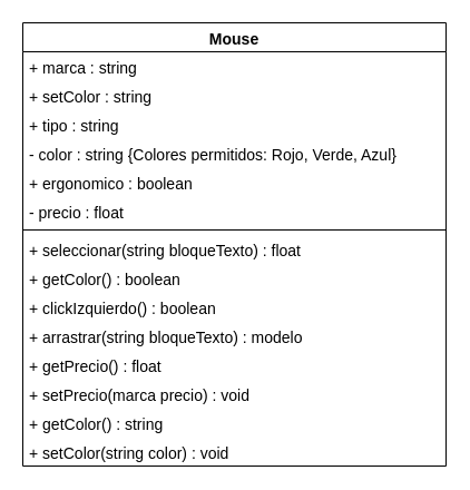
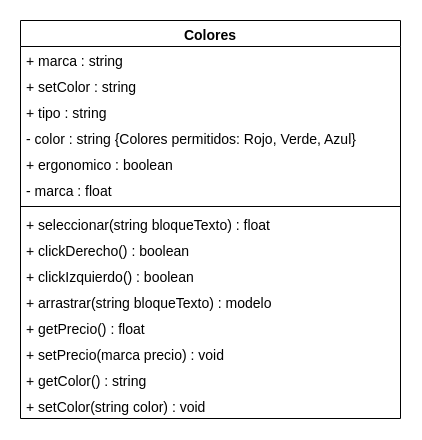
  <mxCell id="0" />
  <mxCell id="1" parent="0" />
- <mxCell id="2" value="Mouse" style="swimlane;fontStyle=1;align=center;verticalAlign=top;childLayout=stackLayout;horizontal=1;startSize=26;horizontalStack=0;resizeParent=1;resizeParentMax=0;resizeLast=0;collapsible=1;marginBottom=0;fontSize=14;" vertex="1" parent="1"><mxGeometry x="20" y="20" width="380" height="398" as="geometry" /></mxCell>
+ <mxCell id="2" value="Colores" style="swimlane;fontStyle=1;align=center;verticalAlign=top;childLayout=stackLayout;horizontal=1;startSize=26;horizontalStack=0;resizeParent=1;resizeParentMax=0;resizeLast=0;collapsible=1;marginBottom=0;fontSize=14;" vertex="1" parent="1"><mxGeometry x="20" y="20" width="380" height="398" as="geometry" /></mxCell>
  <mxCell id="3" value="+ marca : string" style="text;strokeColor=none;fillColor=none;align=left;verticalAlign=top;spacingLeft=4;spacingRight=4;overflow=hidden;rotatable=0;points=[[0,0.5],[1,0.5]];portConstraint=eastwest;fontSize=14;" vertex="1" parent="2"><mxGeometry y="26" width="380" height="26" as="geometry" /></mxCell>
  <mxCell id="4" value="+ setColor : string" style="text;strokeColor=none;fillColor=none;align=left;verticalAlign=top;spacingLeft=4;spacingRight=4;overflow=hidden;rotatable=0;points=[[0,0.5],[1,0.5]];portConstraint=eastwest;fontSize=14;" vertex="1" parent="2"><mxGeometry y="52" width="380" height="26" as="geometry" /></mxCell>
  <mxCell id="5" value="+ tipo : string" style="text;strokeColor=none;fillColor=none;align=left;verticalAlign=top;spacingLeft=4;spacingRight=4;overflow=hidden;rotatable=0;points=[[0,0.5],[1,0.5]];portConstraint=eastwest;fontSize=14;" vertex="1" parent="2"><mxGeometry y="78" width="380" height="26" as="geometry" /></mxCell>
  <mxCell id="6" value="- color : string {Colores permitidos: Rojo, Verde, Azul}" style="text;strokeColor=none;fillColor=none;align=left;verticalAlign=top;spacingLeft=4;spacingRight=4;overflow=hidden;rotatable=0;points=[[0,0.5],[1,0.5]];portConstraint=eastwest;fontSize=14;" vertex="1" parent="2"><mxGeometry y="104" width="380" height="26" as="geometry" /></mxCell>
  <mxCell id="7" value="+ ergonomico : boolean" style="text;strokeColor=none;fillColor=none;align=left;verticalAlign=top;spacingLeft=4;spacingRight=4;overflow=hidden;rotatable=0;points=[[0,0.5],[1,0.5]];portConstraint=eastwest;fontSize=14;" vertex="1" parent="2"><mxGeometry y="130" width="380" height="26" as="geometry" /></mxCell>
- <mxCell id="8" value="- precio : float" style="text;strokeColor=none;fillColor=none;align=left;verticalAlign=top;spacingLeft=4;spacingRight=4;overflow=hidden;rotatable=0;points=[[0,0.5],[1,0.5]];portConstraint=eastwest;fontSize=14;" vertex="1" parent="2"><mxGeometry y="156" width="380" height="26" as="geometry" /></mxCell>
+ <mxCell id="8" value="- marca : float" style="text;strokeColor=none;fillColor=none;align=left;verticalAlign=top;spacingLeft=4;spacingRight=4;overflow=hidden;rotatable=0;points=[[0,0.5],[1,0.5]];portConstraint=eastwest;fontSize=14;" vertex="1" parent="2"><mxGeometry y="156" width="380" height="26" as="geometry" /></mxCell>
  <mxCell id="9" value="" style="line;strokeWidth=1;fillColor=none;align=left;verticalAlign=middle;spacingTop=-1;spacingLeft=3;spacingRight=3;rotatable=0;labelPosition=right;points=[];portConstraint=eastwest;fontSize=14;" vertex="1" parent="2"><mxGeometry y="182" width="380" height="8" as="geometry" /></mxCell>
  <mxCell id="10" value="+ seleccionar(string bloqueTexto) : float" style="text;strokeColor=none;fillColor=none;align=left;verticalAlign=top;spacingLeft=4;spacingRight=4;overflow=hidden;rotatable=0;points=[[0,0.5],[1,0.5]];portConstraint=eastwest;fontSize=14;" vertex="1" parent="2"><mxGeometry y="190" width="380" height="26" as="geometry" /></mxCell>
- <mxCell id="11" value="+ getColor() : boolean" style="text;strokeColor=none;fillColor=none;align=left;verticalAlign=top;spacingLeft=4;spacingRight=4;overflow=hidden;rotatable=0;points=[[0,0.5],[1,0.5]];portConstraint=eastwest;fontSize=14;" vertex="1" parent="2"><mxGeometry y="216" width="380" height="26" as="geometry" /></mxCell>
+ <mxCell id="11" value="+ clickDerecho() : boolean" style="text;strokeColor=none;fillColor=none;align=left;verticalAlign=top;spacingLeft=4;spacingRight=4;overflow=hidden;rotatable=0;points=[[0,0.5],[1,0.5]];portConstraint=eastwest;fontSize=14;" vertex="1" parent="2"><mxGeometry y="216" width="380" height="26" as="geometry" /></mxCell>
  <mxCell id="12" value="+ clickIzquierdo() : boolean" style="text;strokeColor=none;fillColor=none;align=left;verticalAlign=top;spacingLeft=4;spacingRight=4;overflow=hidden;rotatable=0;points=[[0,0.5],[1,0.5]];portConstraint=eastwest;fontSize=14;" vertex="1" parent="2"><mxGeometry y="242" width="380" height="26" as="geometry" /></mxCell>
  <mxCell id="13" value="+ arrastrar(string bloqueTexto) : modelo" style="text;strokeColor=none;fillColor=none;align=left;verticalAlign=top;spacingLeft=4;spacingRight=4;overflow=hidden;rotatable=0;points=[[0,0.5],[1,0.5]];portConstraint=eastwest;fontSize=14;" vertex="1" parent="2"><mxGeometry y="268" width="380" height="26" as="geometry" /></mxCell>
  <mxCell id="14" value="+ getPrecio() : float" style="text;strokeColor=none;fillColor=none;align=left;verticalAlign=top;spacingLeft=4;spacingRight=4;overflow=hidden;rotatable=0;points=[[0,0.5],[1,0.5]];portConstraint=eastwest;fontSize=14;" vertex="1" parent="2"><mxGeometry y="294" width="380" height="26" as="geometry" /></mxCell>
  <mxCell id="15" value="+ setPrecio(marca precio) : void" style="text;strokeColor=none;fillColor=none;align=left;verticalAlign=top;spacingLeft=4;spacingRight=4;overflow=hidden;rotatable=0;points=[[0,0.5],[1,0.5]];portConstraint=eastwest;fontSize=14;" vertex="1" parent="2"><mxGeometry y="320" width="380" height="26" as="geometry" /></mxCell>
  <mxCell id="16" value="+ getColor() : string" style="text;strokeColor=none;fillColor=none;align=left;verticalAlign=top;spacingLeft=4;spacingRight=4;overflow=hidden;rotatable=0;points=[[0,0.5],[1,0.5]];portConstraint=eastwest;fontSize=14;" vertex="1" parent="2"><mxGeometry y="346" width="380" height="26" as="geometry" /></mxCell>
  <mxCell id="17" value="+ setColor(string color) : void" style="text;strokeColor=none;fillColor=none;align=left;verticalAlign=top;spacingLeft=4;spacingRight=4;overflow=hidden;rotatable=0;points=[[0,0.5],[1,0.5]];portConstraint=eastwest;fontSize=14;" vertex="1" parent="2"><mxGeometry y="372" width="380" height="26" as="geometry" /></mxCell>
